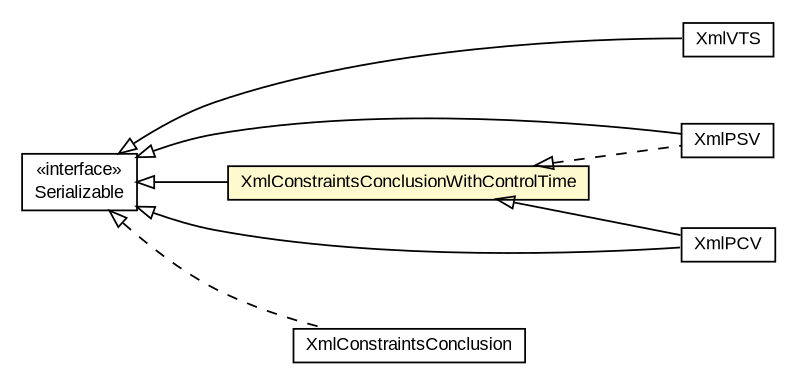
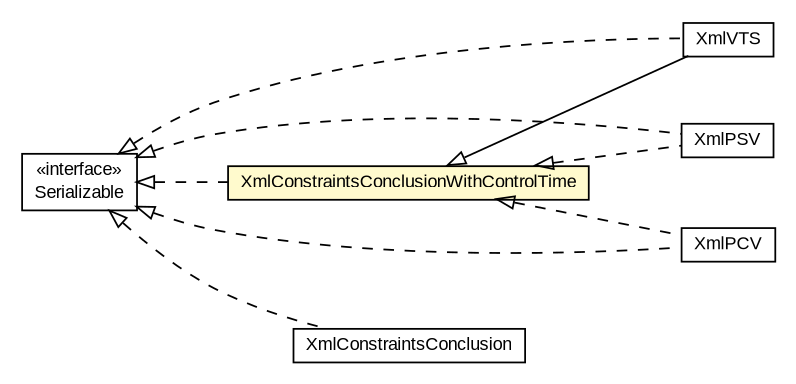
  digraph {
    nodesep=0.25
    rankdir=LR
    ranksep=0.5
    node [fontcolor=black fontname=arial fontsize=10.0 shape=plaintext]
    edge [arrowtail=empty dir=back fontname=arial fontsize=10 headport=p labelfontname=arial labelfontsize=10 tailport=p style=dashed]
    n1 [label=<<table title="eu.europa.esig.dss.jaxb.detailedreport.XmlVTS" border="0" cellborder="1" cellspacing="0" cellpadding="2" port="p" href="./XmlVTS.html"> 		<tr><td><table border="0" cellspacing="0" cellpadding="1"> <tr><td align="center" balign="center"> XmlVTS </td></tr> 		</table></td></tr> 		</table>>]
    n2 [label=<<table title="eu.europa.esig.dss.jaxb.detailedreport.XmlPSV" border="0" cellborder="1" cellspacing="0" cellpadding="2" port="p" href="./XmlPSV.html"> 		<tr><td><table border="0" cellspacing="0" cellpadding="1"> <tr><td align="center" balign="center"> XmlPSV </td></tr> 		</table></td></tr> 		</table>>]
    n3 [label=<<table title="eu.europa.esig.dss.jaxb.detailedreport.XmlPCV" border="0" cellborder="1" cellspacing="0" cellpadding="2" port="p" href="./XmlPCV.html"> 		<tr><td><table border="0" cellspacing="0" cellpadding="1"> <tr><td align="center" balign="center"> XmlPCV </td></tr> 		</table></td></tr> 		</table>>]
    n4 [label=<<table title="eu.europa.esig.dss.jaxb.detailedreport.XmlConstraintsConclusionWithControlTime" border="0" cellborder="1" cellspacing="0" cellpadding="2" port="p" bgcolor="lemonChiffon" href="./XmlConstraintsConclusionWithControlTime.html"> 		<tr><td><table border="0" cellspacing="0" cellpadding="1"> <tr><td align="center" balign="center"> XmlConstraintsConclusionWithControlTime </td></tr> 		</table></td></tr> 		</table>>]
    n5 [label=<<table title="eu.europa.esig.dss.jaxb.detailedreport.XmlConstraintsConclusion" border="0" cellborder="1" cellspacing="0" cellpadding="2" port="p" href="./XmlConstraintsConclusion.html"> 		<tr><td><table border="0" cellspacing="0" cellpadding="1"> <tr><td align="center" balign="center"> XmlConstraintsConclusion </td></tr> 		</table></td></tr> 		</table>>]
    n6 [label=<<table title="java.io.Serializable" border="0" cellborder="1" cellspacing="0" cellpadding="2" port="p" href="http://java.sun.com/j2se/1.4.2/docs/api/java/io/Serializable.html"> 		<tr><td><table border="0" cellspacing="0" cellpadding="1"> <tr><td align="center" balign="center"> &#171;interface&#187; </td></tr> <tr><td align="center" balign="center"> Serializable </td></tr> 		</table></td></tr> 		</table>>]
+   n4 -> n1 [style=""]
    n4 -> n2
-   n4 -> n3 [style=""]
-   n6 -> n1 [style=solid]
-   n6 -> n2 [style=solid]
-   n6 -> n3 [style=solid]
-   n6 -> n4 [style=solid]
+   n4 -> n3
+   n6 -> n1
+   n6 -> n2
+   n6 -> n3
+   n6 -> n4
    n6 -> n5
  }
